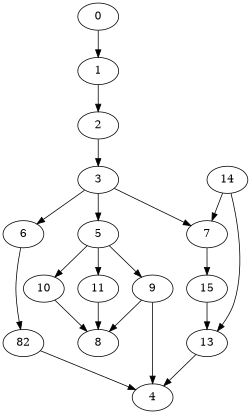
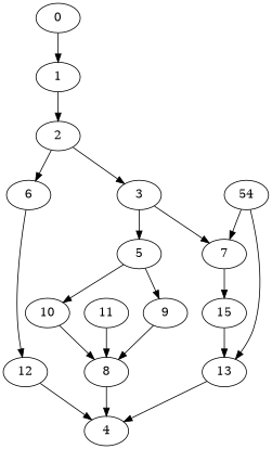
  digraph {
    "Duplicate states"=0
    GraphType=S_P
    "Max states in OPEN"=0
    Modes="120000ms; topo-ordered tasks, ; Pruning: task equivalence, fixed order ready list, ; F-value: ; Optimisation: best schedule length (SL) optimisation on equal, "
    NumberOfTasks=16
    "Pruned using list schedule length"=1252373
    "States removed from OPEN"=0
    TargetSystem="Homogeneous-4"
    "Time to schedule (ms)"=2326
    "Total idle time"=836
    "Total schedule length"=659
    "Total sequential time"=1451
    "Total states created"=4036096
    node ["Finish time"=297 Processor=0 "Start time"=230 Weight=34]
    edge [Weight=8]
    0 ["Finish time"=51 "Start time"=0 Weight=51]
    1 ["Finish time"=85 "Start time"=51]
    2 ["Finish time"=186 "Start time"=85 Weight=101]
    3 ["Finish time"=220 "Start time"=186]
    5 ["Finish time"=338 "Start time"=220 Weight=118]
    7 [Processor=1 Weight=67]
    6 [Processor=3 Weight=67]
    10 ["Finish time"=481 Processor=3 "Start time"=346 Weight=135]
    9 ["Finish time"=481 Processor=1 "Start time"=346 Weight=135]
    11 ["Finish time"=439 "Start time"=338 Weight=101]
    15 ["Finish time"=405 Processor=2 "Start time"=304 Weight=101]
-   12 ["Finish time"=574 Processor=2 "Start time"=405 Weight=169 label=82]
+   12 ["Finish time"=574 Processor=2 "Start time"=405 Weight=169]
    8 ["Finish time"=573 Processor=3 "Start time"=489 Weight=84]
    13 ["Finish time"=608 "Start time"=439 Weight=169]
-   14 ["Finish time"=337 Processor=3 "Start time"=303]
+   14 ["Finish time"=337 Processor=3 "Start time"=303 label=54]
    4 ["Finish time"=659 "Start time"=608 Weight=51]
    0 -> 1 [Weight=4]
    1 -> 2
    2 -> 3 [Weight=4]
    3 -> 5 [Weight=7]
    3 -> 7 [Weight=10]
-   3 -> 6 [Weight=10]
+   2 -> 6 [Weight=10]
    5 -> 10
    5 -> 9
-   5 -> 11 [Weight=5]
    7 -> 15 [Weight=7]
    6 -> 12
    10 -> 8 [Weight=10]
    9 -> 8
    11 -> 8 [Weight=5]
    15 -> 13 [Weight=5]
    12 -> 4 [Weight=10]
-   9 -> 4 [Weight=6]
+   8 -> 4 [Weight=6]
    13 -> 4
    14 -> 7 [Weight=6]
    14 -> 13
  }
